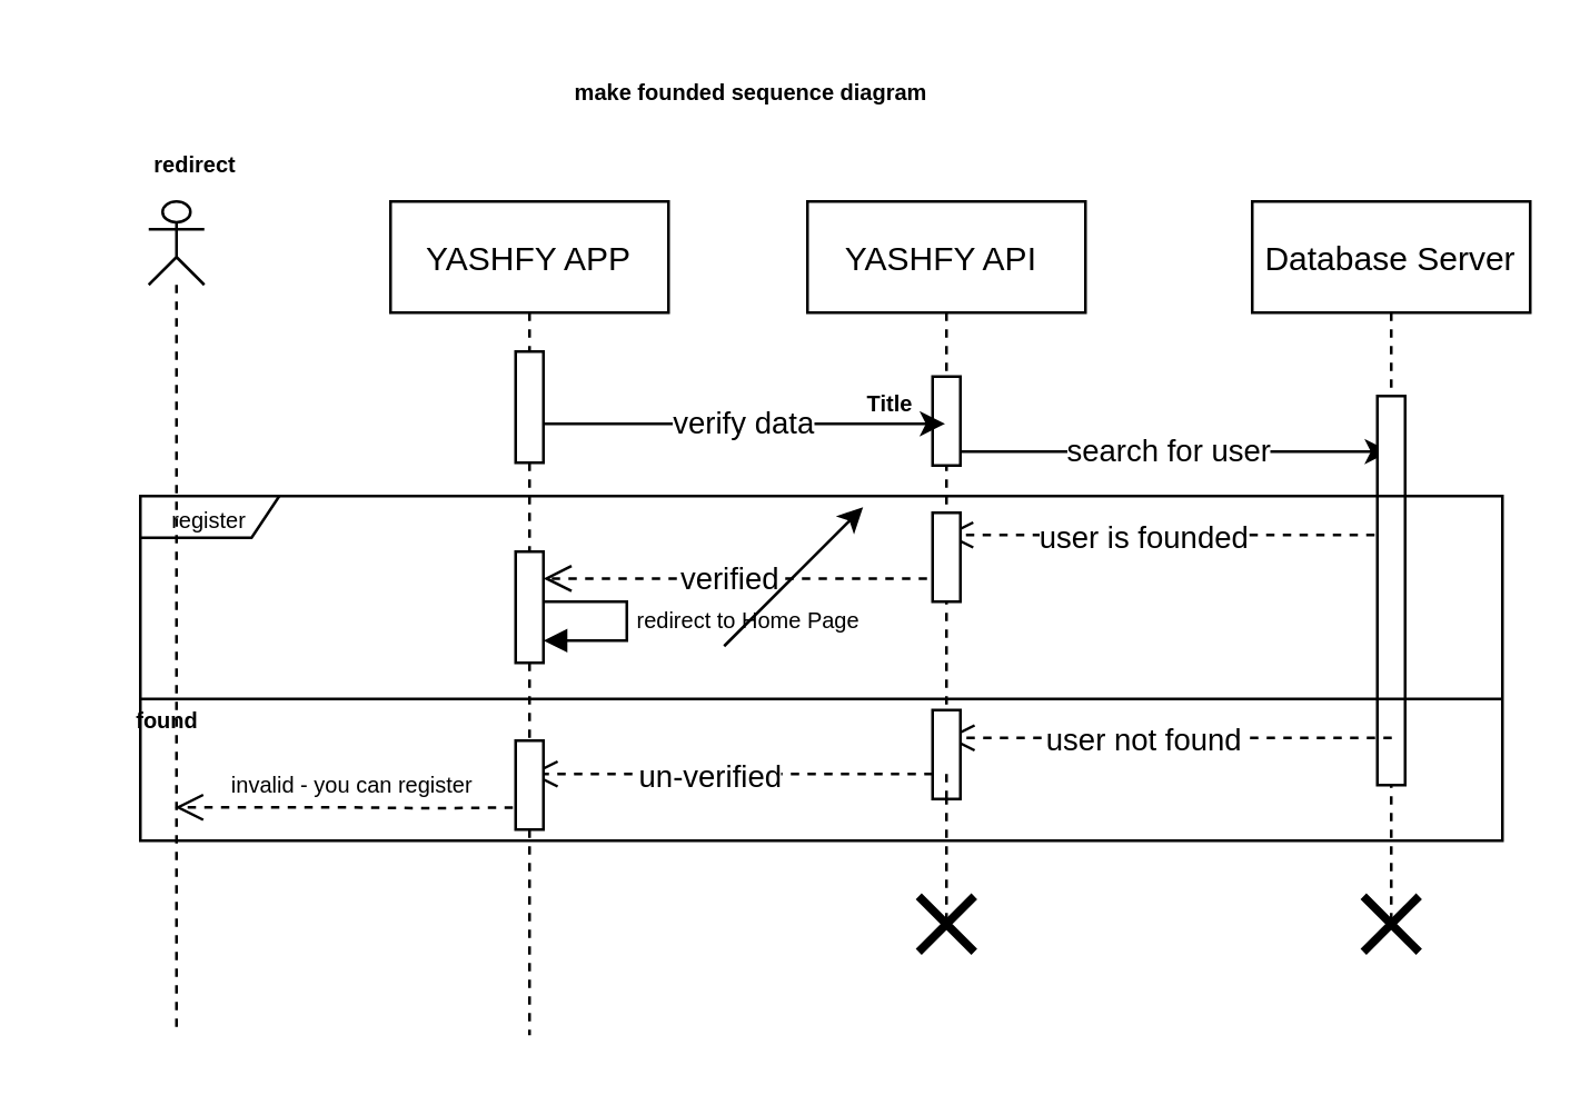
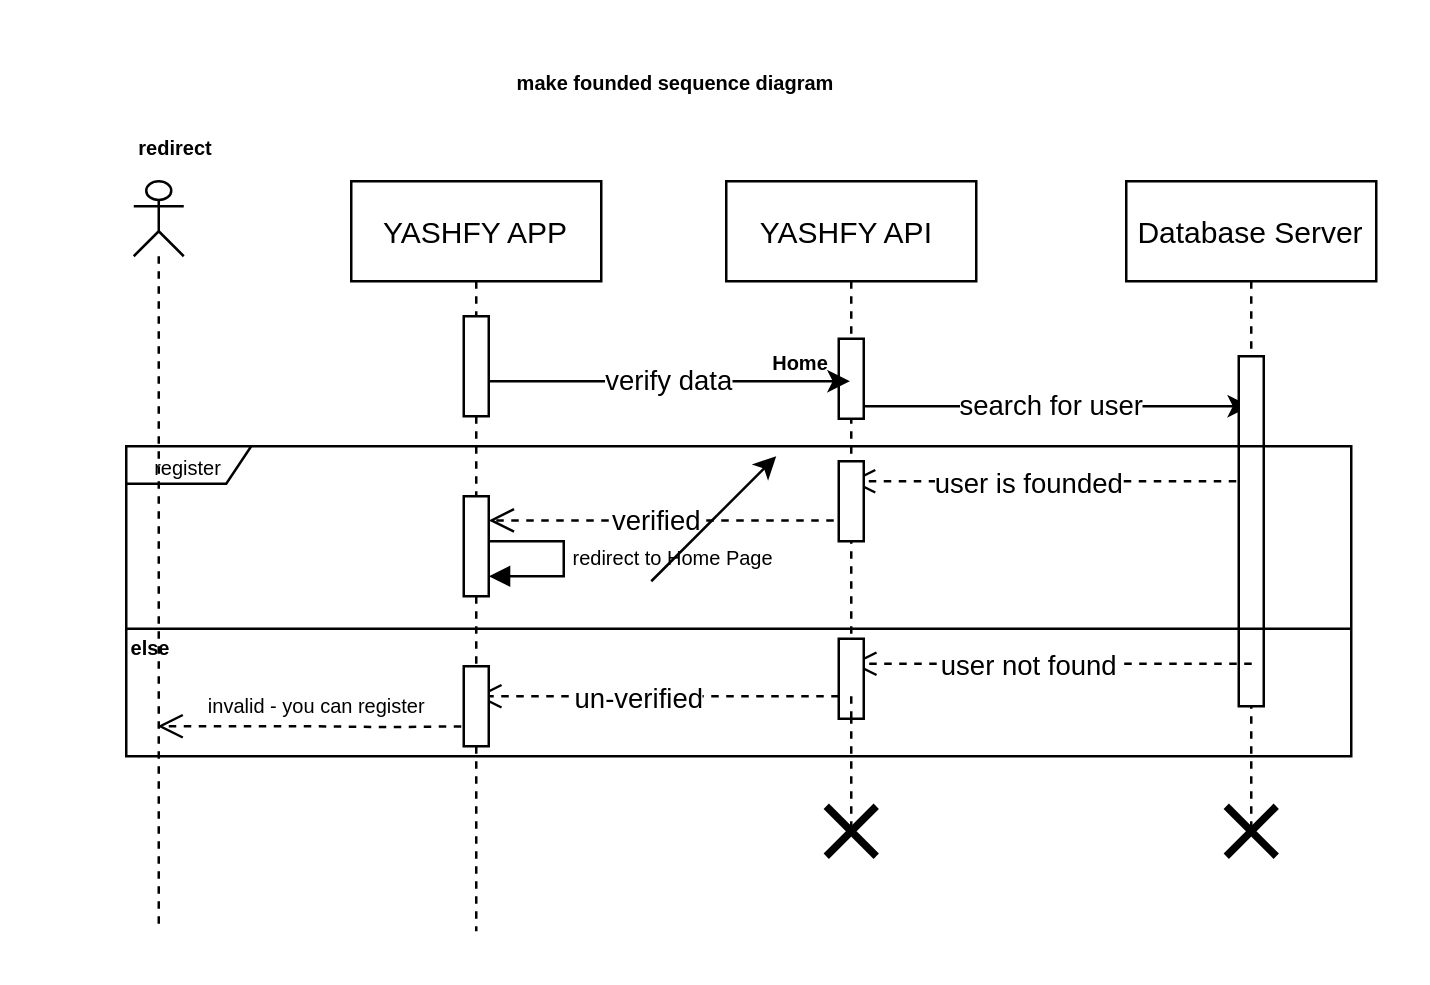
  <mxCell id="0" />
  <mxCell id="1" parent="0" />
  <mxCell id="2" value="YASHFY APP" style="shape=umlLifeline;perimeter=lifelinePerimeter;container=1;collapsible=0;recursiveResize=0;rounded=0;shadow=0;strokeWidth=1;" parent="1" vertex="1"><mxGeometry x="140" y="72" width="100" height="300" as="geometry" /></mxCell>
  <mxCell id="3" value="YASHFY API " style="shape=umlLifeline;perimeter=lifelinePerimeter;container=1;collapsible=0;recursiveResize=0;rounded=0;shadow=0;strokeWidth=1;" parent="1" vertex="1"><mxGeometry x="290" y="72" width="100" height="260" as="geometry" /></mxCell>
  <mxCell id="4" value="search for user" style="endArrow=classic;html=1;rounded=0;" parent="3" edge="1"><mxGeometry width="50" height="50" relative="1" as="geometry"><mxPoint x="50" y="90" as="sourcePoint" /><mxPoint x="209.57" y="90" as="targetPoint" /><Array as="points"><mxPoint x="139.07" y="90" /></Array></mxGeometry></mxCell>
  <mxCell id="5" value="" style="html=1;points=[];perimeter=orthogonalPerimeter;shadow=0;fontSize=8;" parent="3" vertex="1"><mxGeometry x="45" y="63" width="10" height="32" as="geometry" /></mxCell>
  <mxCell id="6" value="" style="shape=umlDestroy;whiteSpace=wrap;html=1;strokeWidth=3;shadow=0;fontSize=8;" parent="3" vertex="1"><mxGeometry x="40" y="250" width="20" height="20" as="geometry" /></mxCell>
  <mxCell id="7" value="Database Server" style="shape=umlLifeline;perimeter=lifelinePerimeter;container=1;collapsible=0;recursiveResize=0;rounded=0;shadow=0;strokeWidth=1;" parent="1" vertex="1"><mxGeometry x="450" y="72" width="100" height="260" as="geometry" /></mxCell>
  <mxCell id="8" value="" style="html=1;verticalAlign=bottom;endArrow=open;dashed=1;endSize=8;rounded=0;" parent="7" target="3" edge="1"><mxGeometry relative="1" as="geometry"><mxPoint x="50" y="120" as="sourcePoint" /><mxPoint x="-30" y="120" as="targetPoint" /></mxGeometry></mxCell>
  <mxCell id="9" value="user is founded" style="edgeLabel;html=1;align=center;verticalAlign=middle;resizable=0;points=[];" parent="8" vertex="1" connectable="0"><mxGeometry x="0.118" relative="1" as="geometry"><mxPoint as="offset" /></mxGeometry></mxCell>
  <mxCell id="10" value="" style="html=1;points=[];perimeter=orthogonalPerimeter;shadow=0;fontSize=8;" parent="7" vertex="1"><mxGeometry x="45" y="70" width="10" height="140" as="geometry" /></mxCell>
  <mxCell id="11" value="" style="shape=umlDestroy;whiteSpace=wrap;html=1;strokeWidth=3;shadow=0;fontSize=8;" parent="7" vertex="1"><mxGeometry x="40" y="250" width="20" height="20" as="geometry" /></mxCell>
  <mxCell id="12" value="verify data" style="endArrow=classic;html=1;rounded=0;startArrow=none;" parent="1" source="28" target="3" edge="1"><mxGeometry width="50" height="50" relative="1" as="geometry"><mxPoint x="195" y="152" as="sourcePoint" /><mxPoint x="319" y="151.5" as="targetPoint" /><Array as="points"><mxPoint x="269" y="152" /></Array></mxGeometry></mxCell>
  <mxCell id="13" value="&lt;font style=&quot;font-size: 8px&quot;&gt;register&lt;/font&gt;" style="shape=umlFrame;whiteSpace=wrap;html=1;shadow=0;width=50;height=15;" parent="1" vertex="1"><mxGeometry x="50" y="178" width="490" height="124" as="geometry" /></mxCell>
  <mxCell id="14" value="" style="line;strokeWidth=1;fillColor=none;align=left;verticalAlign=middle;spacingTop=-1;spacingLeft=3;spacingRight=3;rotatable=0;labelPosition=right;points=[];portConstraint=eastwest;shadow=0;" parent="1" vertex="1"><mxGeometry x="50" y="247" width="490" height="8" as="geometry" /></mxCell>
  <mxCell id="15" value="" style="html=1;verticalAlign=bottom;endArrow=open;dashed=1;endSize=8;rounded=0;" parent="1" edge="1"><mxGeometry relative="1" as="geometry"><mxPoint x="500.19" y="265" as="sourcePoint" /><mxPoint x="340" y="265" as="targetPoint" /></mxGeometry></mxCell>
  <mxCell id="16" value="user not found" style="edgeLabel;html=1;align=center;verticalAlign=middle;resizable=0;points=[];" parent="15" vertex="1" connectable="0"><mxGeometry x="0.118" relative="1" as="geometry"><mxPoint as="offset" /></mxGeometry></mxCell>
  <mxCell id="17" value="" style="shape=umlLifeline;participant=umlActor;perimeter=lifelinePerimeter;whiteSpace=wrap;html=1;container=1;collapsible=0;recursiveResize=0;verticalAlign=top;spacingTop=36;outlineConnect=0;shadow=0;size=30;" parent="1" vertex="1"><mxGeometry x="53" y="72" width="20" height="300" as="geometry" /></mxCell>
  <mxCell id="18" value="" style="html=1;verticalAlign=bottom;endArrow=open;dashed=1;endSize=8;rounded=0;startArrow=none;" parent="1" source="30" edge="1"><mxGeometry relative="1" as="geometry"><mxPoint x="340" y="278" as="sourcePoint" /><mxPoint x="190" y="278" as="targetPoint" /></mxGeometry></mxCell>
  <mxCell id="19" value="un-verified" style="edgeLabel;html=1;align=center;verticalAlign=middle;resizable=0;points=[];" parent="18" vertex="1" connectable="0"><mxGeometry x="0.118" relative="1" as="geometry"><mxPoint as="offset" /></mxGeometry></mxCell>
  <mxCell id="20" value="" style="html=1;verticalAlign=bottom;endArrow=open;dashed=1;endSize=8;rounded=0;" parent="1" edge="1"><mxGeometry relative="1" as="geometry"><mxPoint x="345" y="207.66" as="sourcePoint" /><mxPoint x="195" y="207.66" as="targetPoint" /></mxGeometry></mxCell>
  <mxCell id="21" value="verified" style="edgeLabel;html=1;align=center;verticalAlign=middle;resizable=0;points=[];" parent="20" vertex="1" connectable="0"><mxGeometry x="0.118" relative="1" as="geometry"><mxPoint as="offset" /></mxGeometry></mxCell>
  <mxCell id="22" value="&lt;font style=&quot;font-size: 8px&quot;&gt;invalid - you can register&lt;/font&gt;" style="html=1;verticalAlign=bottom;endArrow=open;dashed=1;endSize=8;rounded=0;" parent="1" target="17" edge="1"><mxGeometry relative="1" as="geometry"><mxPoint x="190" y="290" as="sourcePoint" /><mxPoint x="73.81" y="290" as="targetPoint" /><Array as="points"><mxPoint x="155" y="290.34" /><mxPoint x="125" y="290" /></Array></mxGeometry></mxCell>
  <mxCell id="23" value="" style="html=1;points=[];perimeter=orthogonalPerimeter;shadow=0;fontSize=8;" parent="1" vertex="1"><mxGeometry x="185" y="198" width="10" height="40" as="geometry" /></mxCell>
  <mxCell id="24" value="redirect to Home Page" style="edgeStyle=orthogonalEdgeStyle;html=1;align=left;spacingLeft=2;endArrow=block;rounded=0;entryX=1;entryY=0;fontSize=8;" parent="1" edge="1"><mxGeometry relative="1" as="geometry"><mxPoint x="195" y="216" as="sourcePoint" /><Array as="points"><mxPoint x="225" y="216" /></Array><mxPoint x="195" y="230" as="targetPoint" /></mxGeometry></mxCell>
  <mxCell id="25" value="" style="endArrow=none;html=1;rounded=0;" parent="1" source="2" edge="1"><mxGeometry width="50" height="50" relative="1" as="geometry"><mxPoint x="189.81" y="152" as="sourcePoint" /><mxPoint x="190" y="172" as="targetPoint" /><Array as="points" /></mxGeometry></mxCell>
- <mxCell id="26" value="found" style="text;align=center;fontStyle=1;verticalAlign=middle;spacingLeft=3;spacingRight=3;strokeColor=none;rotatable=0;points=[[0,0.5],[1,0.5]];portConstraint=eastwest;shadow=0;fontSize=8;" parent="1" vertex="1"><mxGeometry y="246" width="80" height="26" as="geometry" x="20" /></mxCell>
+ <mxCell id="26" value="else" style="text;align=center;fontStyle=1;verticalAlign=middle;spacingLeft=3;spacingRight=3;strokeColor=none;rotatable=0;points=[[0,0.5],[1,0.5]];portConstraint=eastwest;shadow=0;fontSize=8;" parent="1" vertex="1"><mxGeometry y="246" width="80" height="26" as="geometry" x="20" /></mxCell>
  <mxCell id="27" value="redirect" style="text;align=center;fontStyle=1;verticalAlign=middle;spacingLeft=3;spacingRight=3;strokeColor=none;rotatable=0;points=[[0,0.5],[1,0.5]];portConstraint=eastwest;shadow=0;fontSize=8;" parent="1" vertex="1"><mxGeometry x="30" y="46" width="80" height="26" as="geometry" /></mxCell>
  <mxCell id="28" value="" style="html=1;points=[];perimeter=orthogonalPerimeter;shadow=0;fontSize=8;" parent="1" vertex="1"><mxGeometry x="185" y="126" width="10" height="40" as="geometry" /></mxCell>
  <mxCell id="29" value="" style="endArrow=none;html=1;rounded=0;startArrow=none;" parent="1" target="28" edge="1"><mxGeometry width="50" height="50" relative="1" as="geometry"><mxPoint x="195" y="152" as="sourcePoint" /><mxPoint x="339.5" y="152" as="targetPoint" /><Array as="points" /></mxGeometry></mxCell>
  <mxCell id="30" value="" style="html=1;points=[];perimeter=orthogonalPerimeter;shadow=0;fontSize=8;" parent="1" vertex="1"><mxGeometry x="335" y="255" width="10" height="32" as="geometry" /></mxCell>
  <mxCell id="31" value="" style="html=1;verticalAlign=bottom;endArrow=none;dashed=1;endSize=8;rounded=0;" parent="1" target="30" edge="1"><mxGeometry relative="1" as="geometry"><mxPoint x="340" y="278" as="sourcePoint" /><mxPoint x="190" y="278" as="targetPoint" /></mxGeometry></mxCell>
  <mxCell id="32" value="" style="html=1;points=[];perimeter=orthogonalPerimeter;shadow=0;fontSize=8;" parent="1" vertex="1"><mxGeometry x="185" y="266" width="10" height="32" as="geometry" /></mxCell>
  <mxCell id="33" value="" style="html=1;points=[];perimeter=orthogonalPerimeter;shadow=0;fontSize=8;" parent="1" vertex="1"><mxGeometry x="335" y="184" width="10" height="32" as="geometry" /></mxCell>
- <mxCell id="34" value="Title" style="text;align=center;fontStyle=1;verticalAlign=middle;spacingLeft=3;spacingRight=3;strokeColor=none;rotatable=0;points=[[0,0.5],[1,0.5]];portConstraint=eastwest;shadow=0;fontSize=8;" parent="1" vertex="1"><mxGeometry x="280" y="132" width="80" height="26" as="geometry" /></mxCell>
+ <mxCell id="34" value="Home" style="text;align=center;fontStyle=1;verticalAlign=middle;spacingLeft=3;spacingRight=3;strokeColor=none;rotatable=0;points=[[0,0.5],[1,0.5]];portConstraint=eastwest;shadow=0;fontSize=8;" parent="1" vertex="1"><mxGeometry x="280" y="132" width="80" height="26" as="geometry" /></mxCell>
  <mxCell id="35" value="make founded sequence diagram" style="text;align=center;fontStyle=1;verticalAlign=middle;spacingLeft=3;spacingRight=3;strokeColor=none;rotatable=0;points=[[0,0.5],[1,0.5]];portConstraint=eastwest;shadow=0;fontSize=8;" parent="1" vertex="1"><mxGeometry x="230" y="20" width="80" height="26" as="geometry" /></mxCell>
  <mxCell id="36" value="" style="endArrow=classic;html=1;rounded=0;" edge="1" parent="1"><mxGeometry width="50" height="50" relative="1" as="geometry"><mxPoint x="260" y="232" as="sourcePoint" /><mxPoint x="310" y="182" as="targetPoint" /></mxGeometry></mxCell>
